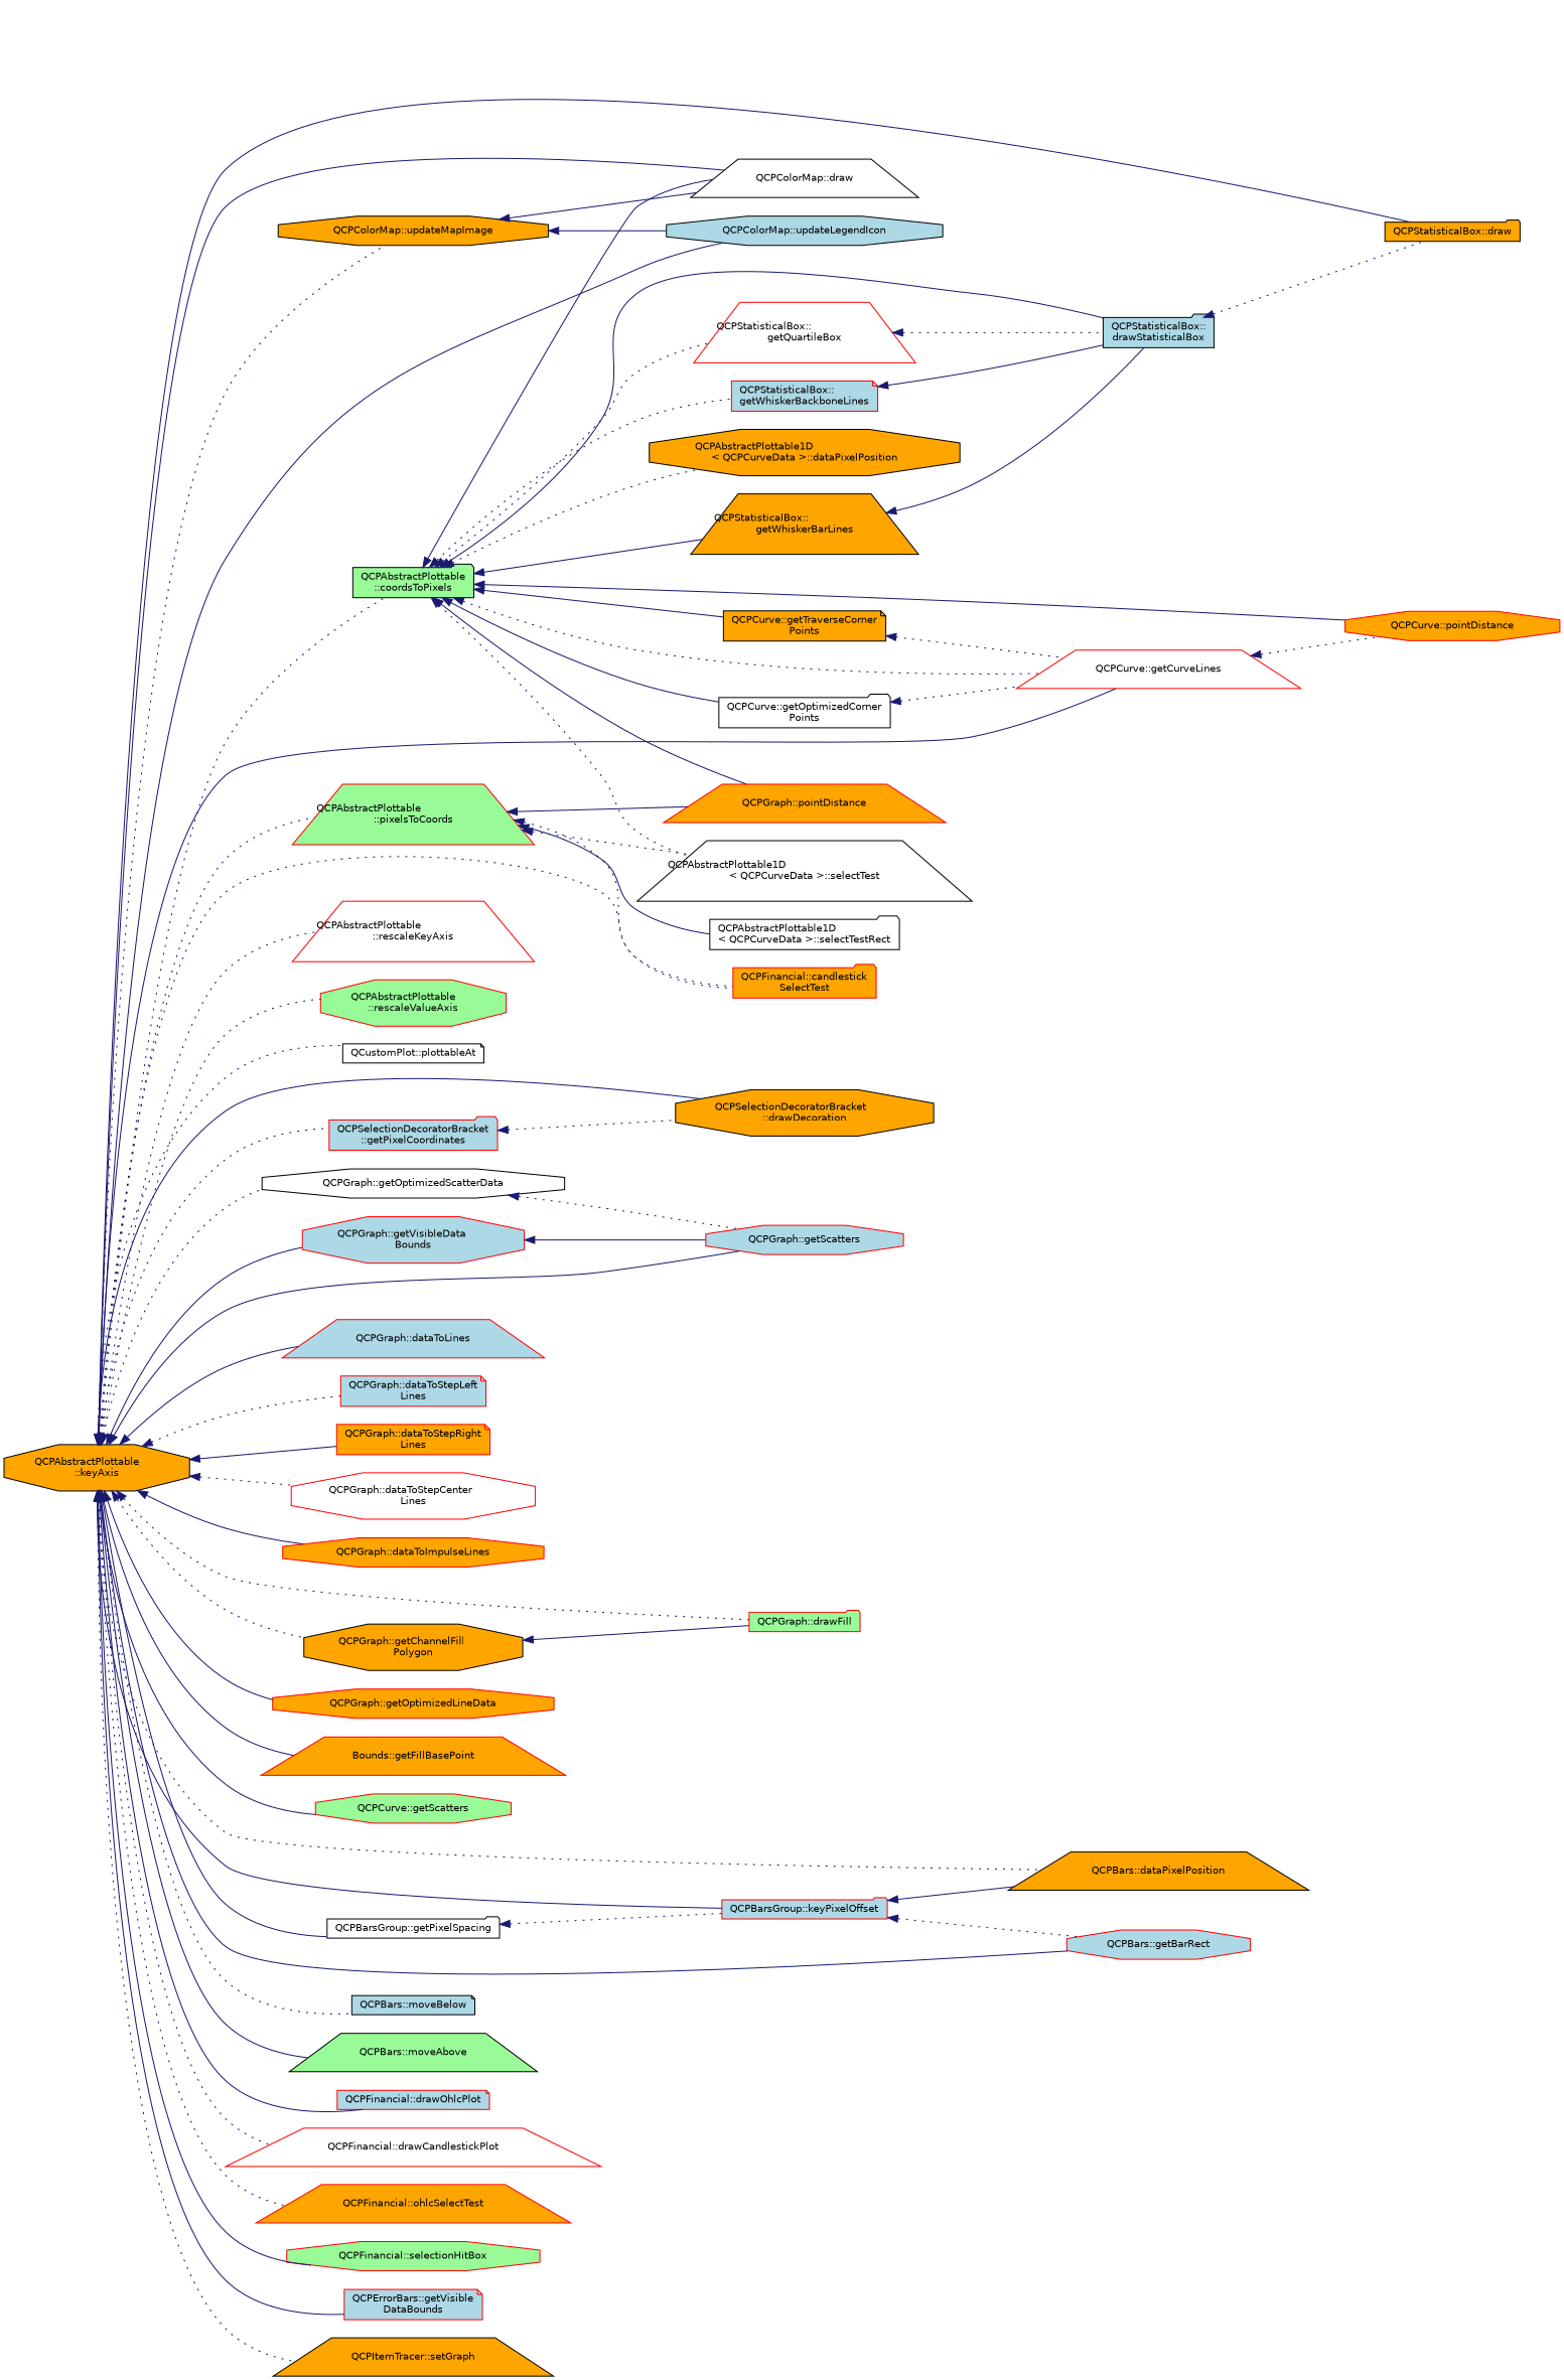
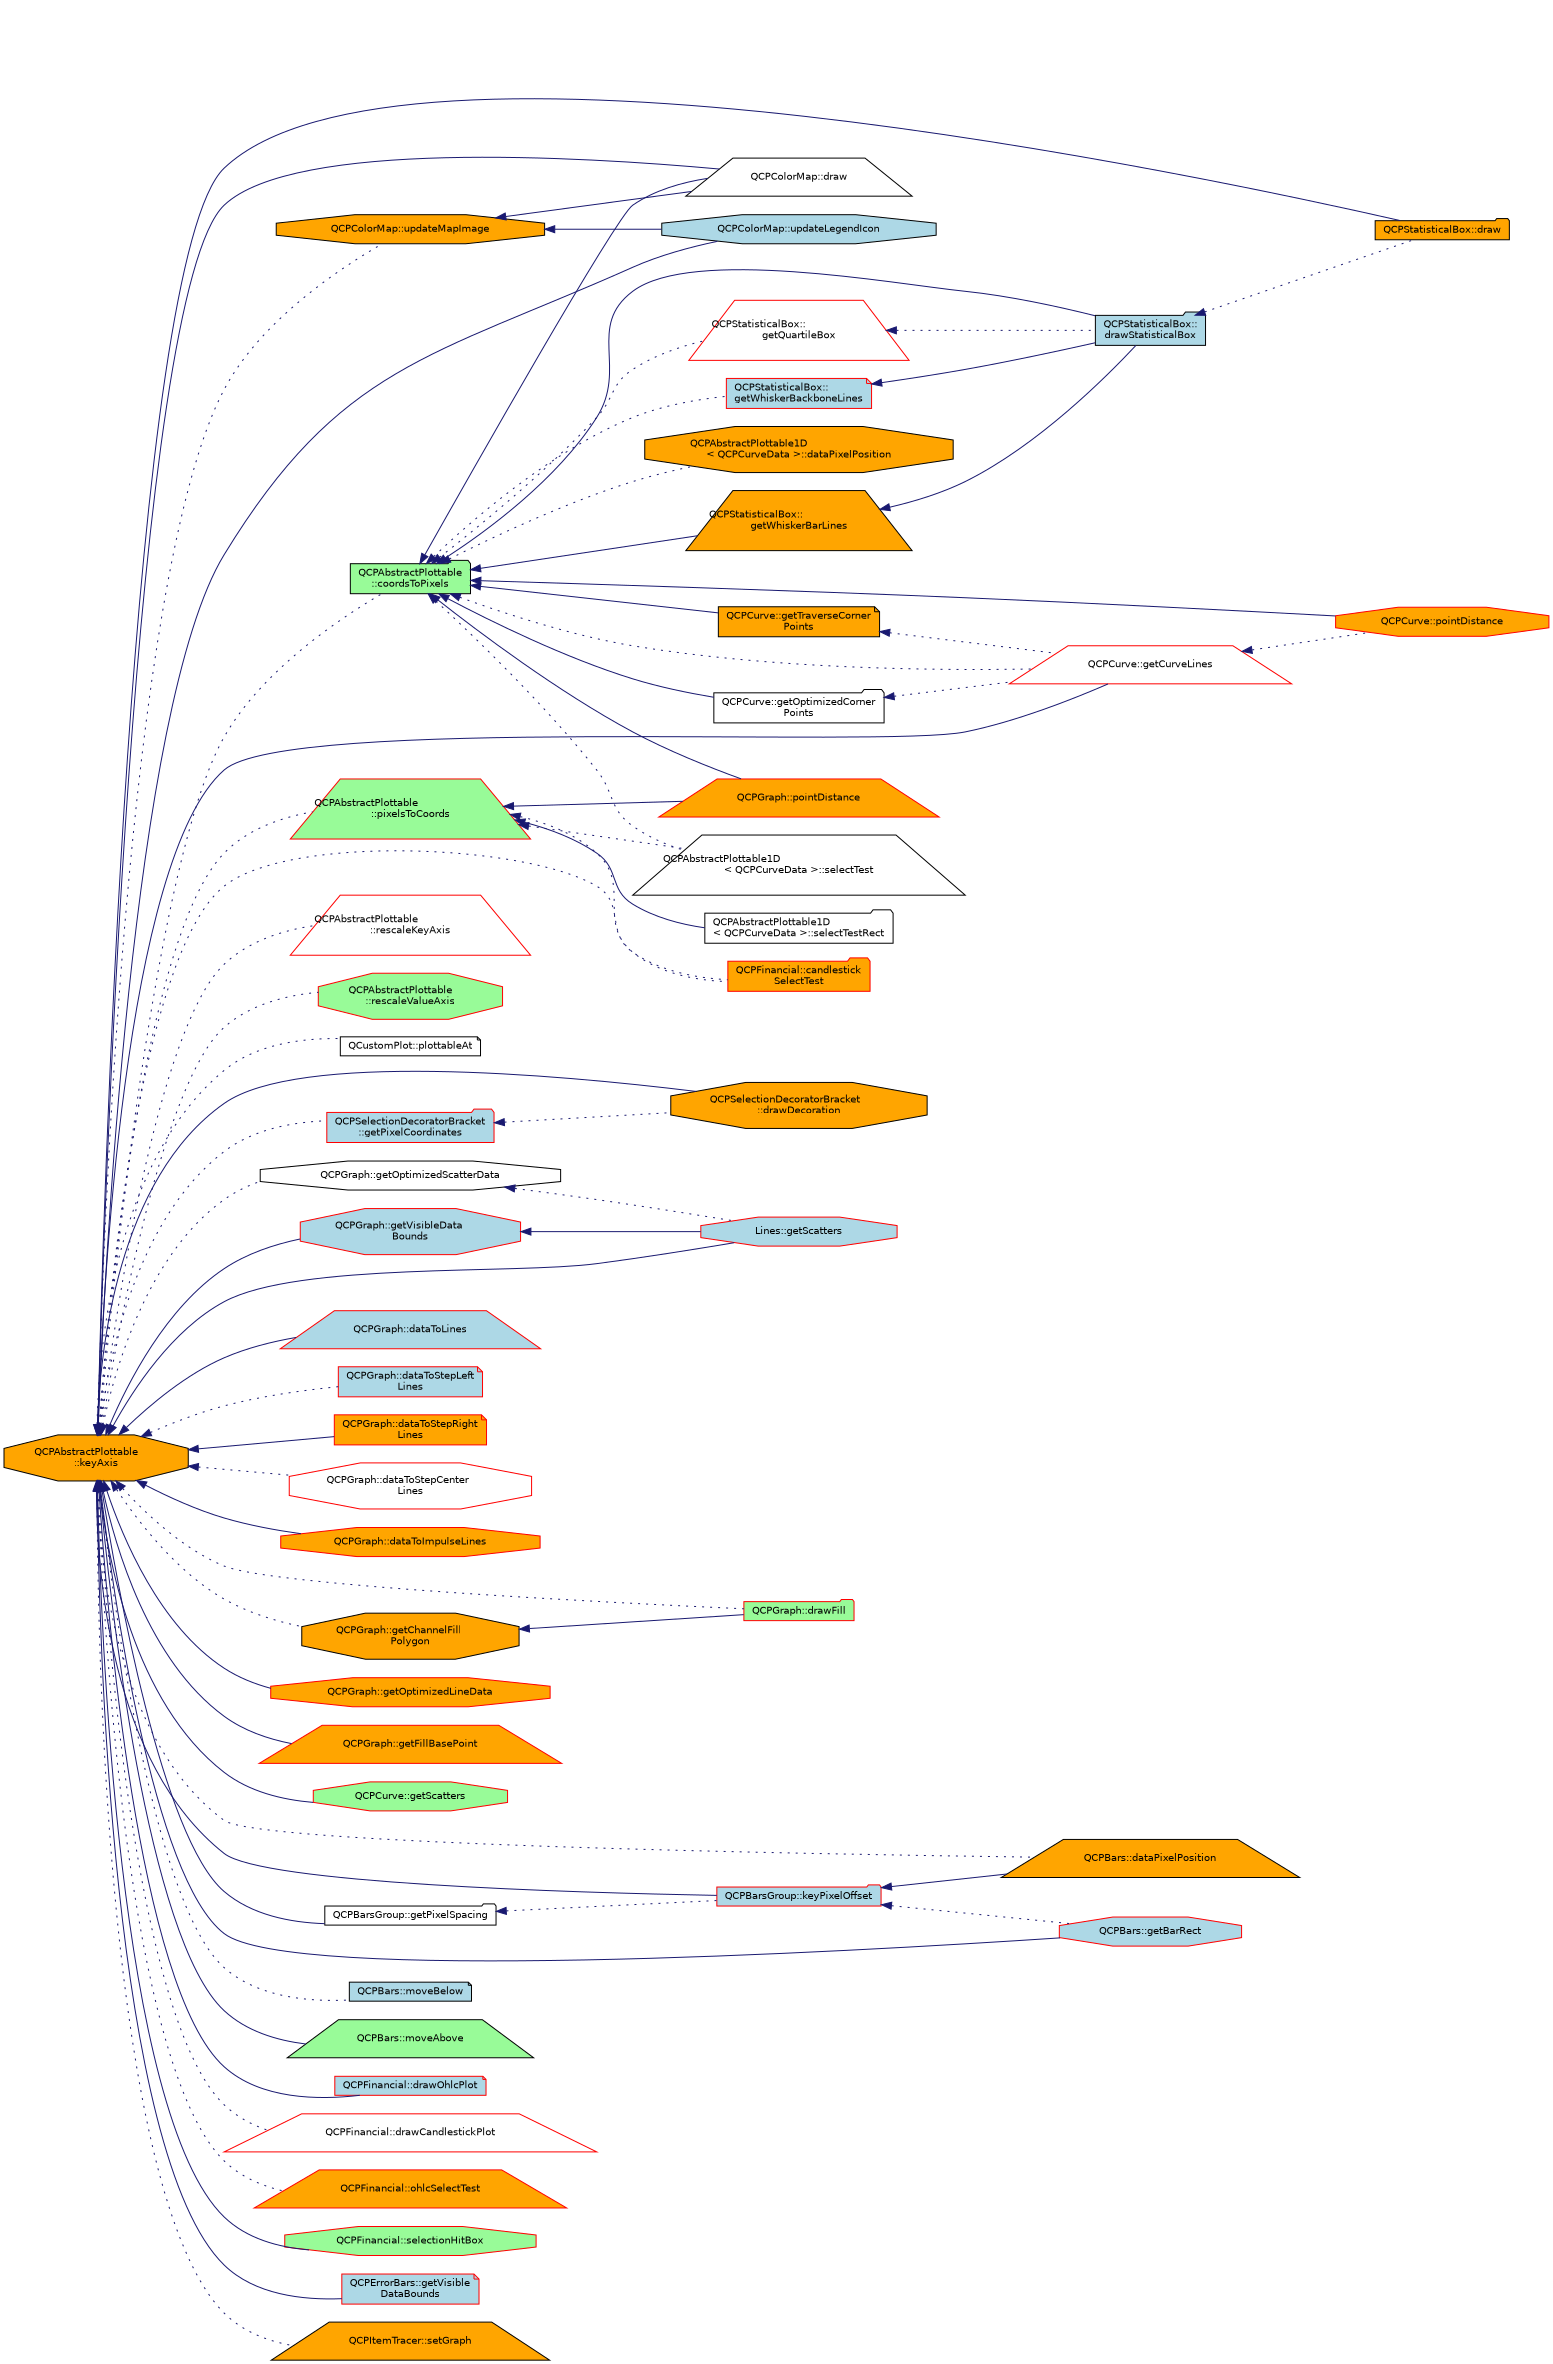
  digraph {
    rankdir=LR
    node [color=red fillcolor=orange fontname=Helvetica fontsize=10 shape=octagon style=filled]
    edge [color=midnightblue dir=back fontname=Helvetica fontsize=10 labelfontname=Helvetica labelfontsize=10 style=solid]
    n1 [color=black fontcolor=black height=0.2 label="QCPAbstractPlottable\l::keyAxis" width=0.4]
    n2 [color=black fillcolor=palegreen height=0.2 label="QCPAbstractPlottable\l::coordsToPixels" shape=folder width=0.4]
    n3 [fillcolor=white height=0.2 label="QCPCurve::getCurveLines" shape=trapezium width=0.4]
    n4 [color=black height=0.2 label="QCPStatisticalBox::draw" shape=folder width=0.4]
    n5 [color=black fillcolor=white height=0.2 label="QCPColorMap::draw" shape=trapezium width=0.4]
    n6 [fillcolor=palegreen height=0.2 label="QCPAbstractPlottable\l::pixelsToCoords" shape=trapezium width=0.4]
    n7 [height=0.2 label="QCPFinancial::candlestick\lSelectTest" shape=folder width=0.4]
    n8 [fillcolor=white height=0.2 label="QCPAbstractPlottable\l::rescaleKeyAxis" shape=trapezium width=0.4]
    n9 [fillcolor=palegreen height=0.2 label="QCPAbstractPlottable\l::rescaleValueAxis" width=0.4]
    n10 [color=black fillcolor=white height=0.2 label="QCustomPlot::plottableAt" shape=note width=0.4]
    n11 [color=black height=0.2 label="QCPSelectionDecoratorBracket\l::drawDecoration" width=0.4]
    n12 [fillcolor=lightblue height=0.2 label="QCPSelectionDecoratorBracket\l::getPixelCoordinates" shape=folder width=0.4]
-   n13 [fillcolor=lightblue height=0.2 label="QCPGraph::getScatters" width=0.4]
+   n13 [fillcolor=lightblue height=0.2 label="Lines::getScatters" width=0.4]
    n14 [fillcolor=lightblue height=0.2 label="QCPGraph::dataToLines" shape=trapezium width=0.4]
    n15 [fillcolor=lightblue height=0.2 label="QCPGraph::dataToStepLeft\lLines" shape=note width=0.4]
    n16 [height=0.2 label="QCPGraph::dataToStepRight\lLines" shape=note width=0.4]
    n17 [fillcolor=white height=0.2 label="QCPGraph::dataToStepCenter\lLines" width=0.4]
    n18 [height=0.2 label="QCPGraph::dataToImpulseLines" width=0.4]
    n19 [fillcolor=palegreen height=0.2 label="QCPGraph::drawFill" shape=folder width=0.4]
    n20 [height=0.2 label="QCPGraph::getOptimizedLineData" width=0.4]
    n21 [color=black fillcolor=white height=0.2 label="QCPGraph::getOptimizedScatterData" width=0.4]
    n22 [fillcolor=lightblue height=0.2 label="QCPGraph::getVisibleData\lBounds" width=0.4]
-   n23 [height=0.2 label="Bounds::getFillBasePoint" shape=trapezium width=0.4]
+   n23 [height=0.2 label="QCPGraph::getFillBasePoint" shape=trapezium width=0.4]
    n24 [color=black height=0.2 label="QCPGraph::getChannelFill\lPolygon" width=0.4]
    n25 [fillcolor=palegreen height=0.2 label="QCPCurve::getScatters" width=0.4]
    n26 [fillcolor=lightblue height=0.2 label="QCPBarsGroup::keyPixelOffset" shape=folder width=0.4]
    n27 [color=black height=0.2 label="QCPBars::dataPixelPosition" shape=trapezium width=0.4]
    n28 [fillcolor=lightblue height=0.2 label="QCPBars::getBarRect" width=0.4]
    n29 [color=black fillcolor=white height=0.2 label="QCPBarsGroup::getPixelSpacing" shape=folder width=0.4]
    n30 [color=black fillcolor=lightblue height=0.2 label="QCPBars::moveBelow" shape=note width=0.4]
    n31 [color=black fillcolor=palegreen height=0.2 label="QCPBars::moveAbove" shape=trapezium width=0.4]
    n32 [color=black fillcolor=lightblue height=0.2 label="QCPColorMap::updateLegendIcon" width=0.4]
    n33 [color=black height=0.2 label="QCPColorMap::updateMapImage" width=0.4]
    n34 [fillcolor=lightblue height=0.2 label="QCPFinancial::drawOhlcPlot" shape=note width=0.4]
    n35 [fillcolor=white height=0.2 label="QCPFinancial::drawCandlestickPlot" shape=trapezium width=0.4]
    n36 [height=0.2 label="QCPFinancial::ohlcSelectTest" shape=trapezium width=0.4]
    n37 [fillcolor=palegreen height=0.2 label="QCPFinancial::selectionHitBox" width=0.4]
    n38 [fillcolor=lightblue height=0.2 label="QCPErrorBars::getVisible\lDataBounds" shape=note width=0.4]
    n39 [color=black height=0.2 label="QCPItemTracer::setGraph" shape=trapezium width=0.4]
    n40 [color=black height=0.2 label="QCPAbstractPlottable1D\l\< QCPCurveData \>::dataPixelPosition" width=0.4]
    n41 [color=black fillcolor=white height=0.2 label="QCPAbstractPlottable1D\l\< QCPCurveData \>::selectTest" shape=trapezium width=0.4]
    n42 [height=0.2 label="QCPGraph::pointDistance" shape=trapezium width=0.4]
    n43 [height=0.2 label="QCPCurve::pointDistance" width=0.4]
    n44 [color=black fillcolor=white height=0.2 label="QCPCurve::getOptimizedCorner\lPoints" shape=folder width=0.4]
    n45 [color=black height=0.2 label="QCPCurve::getTraverseCorner\lPoints" shape=note width=0.4]
    n46 [color=black fillcolor=lightblue height=0.2 label="QCPStatisticalBox::\ldrawStatisticalBox" shape=folder width=0.4]
    n47 [fillcolor=white height=0.2 label="QCPStatisticalBox::\lgetQuartileBox" shape=trapezium width=0.4]
    n48 [fillcolor=lightblue height=0.2 label="QCPStatisticalBox::\lgetWhiskerBackboneLines" shape=note width=0.4]
    n49 [color=black height=0.2 label="QCPStatisticalBox::\lgetWhiskerBarLines" shape=trapezium width=0.4]
    n50 [color=black fillcolor=white height=0.2 label="QCPAbstractPlottable1D\l\< QCPCurveData \>::selectTestRect" shape=folder width=0.4]
    n1 -> n2 [style=dotted]
    n1 -> n3
    n1 -> n4
    n1 -> n5
    n1 -> n6 [style=dotted]
    n1 -> n7 [style=dotted]
    n1 -> n8 [style=dotted]
    n1 -> n9 [style=dotted]
    n1 -> n10 [style=dotted]
    n1 -> n11
    n1 -> n12 [style=dotted]
    n1 -> n13
    n1 -> n14
    n1 -> n15 [style=dotted]
    n1 -> n16
    n1 -> n17 [style=dotted]
    n1 -> n18
    n1 -> n19 [style=dotted]
    n1 -> n20
    n1 -> n21 [style=dotted]
    n1 -> n22
    n1 -> n23
    n1 -> n24 [style=dotted]
    n1 -> n25
    n1 -> n26
    n1 -> n27 [style=dotted]
    n1 -> n28
    n1 -> n29
    n1 -> n30 [style=dotted]
    n1 -> n31
    n1 -> n32
    n1 -> n33 [style=dotted]
    n1 -> n34
    n1 -> n35 [style=dotted]
    n1 -> n36 [style=dotted]
    n1 -> n37
    n1 -> n38
    n1 -> n39 [style=dotted]
    n2 -> n3 [style=dotted]
    n2 -> n5
    n2 -> n40 [style=dotted]
    n2 -> n41 [style=dotted]
    n2 -> n42
    n2 -> n43
    n2 -> n44
    n2 -> n45
    n2 -> n46
    n2 -> n47 [style=dotted]
    n2 -> n48 [style=dotted]
    n2 -> n49
    n3 -> n43 [style=dotted]
    n6 -> n7 [style=dotted]
    n6 -> n41 [style=dotted]
    n6 -> n42
    n6 -> n50
    n12 -> n11 [style=dotted]
    n21 -> n13 [style=dotted]
    n22 -> n13
    n24 -> n19
    n26 -> n27
    n26 -> n28 [style=dotted]
    n29 -> n26 [style=dotted]
    n33 -> n5
    n33 -> n32
    n44 -> n3 [style=dotted]
    n45 -> n3 [style=dotted]
    n46 -> n4 [style=dotted]
    n47 -> n46 [style=dotted]
    n48 -> n46
    n49 -> n46
  }
